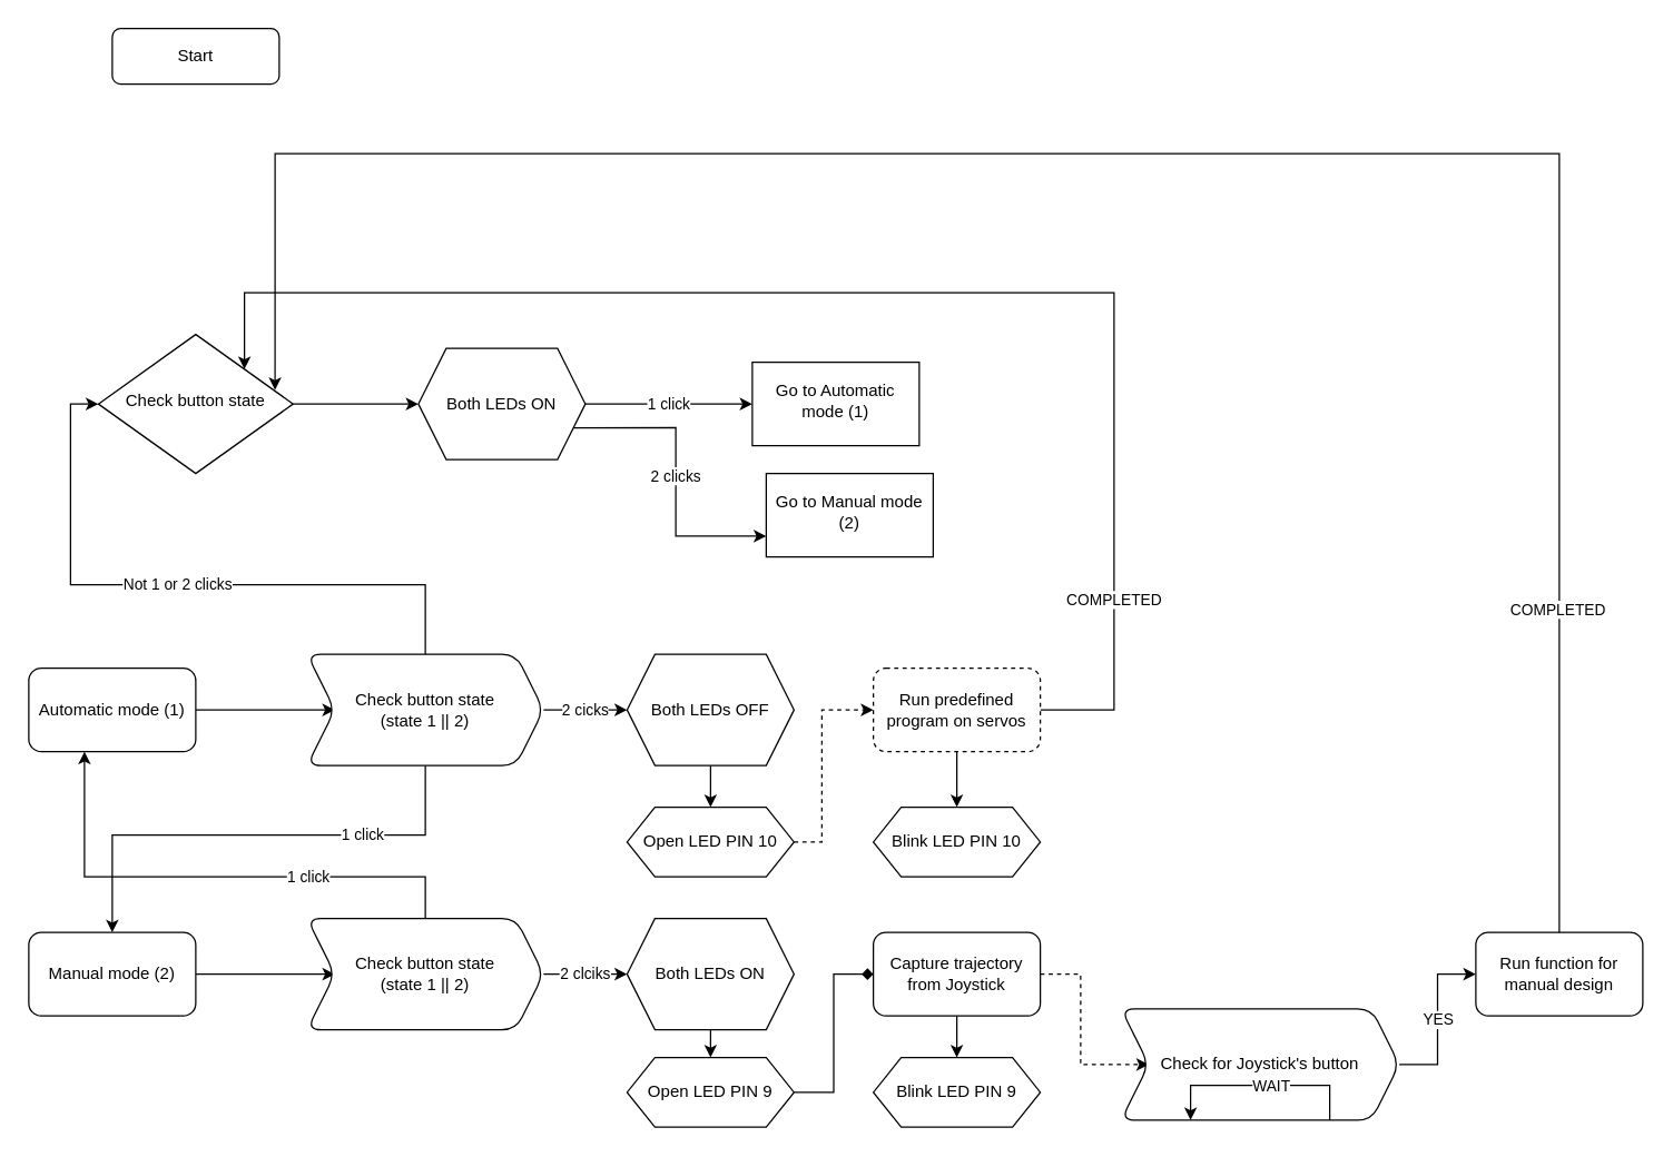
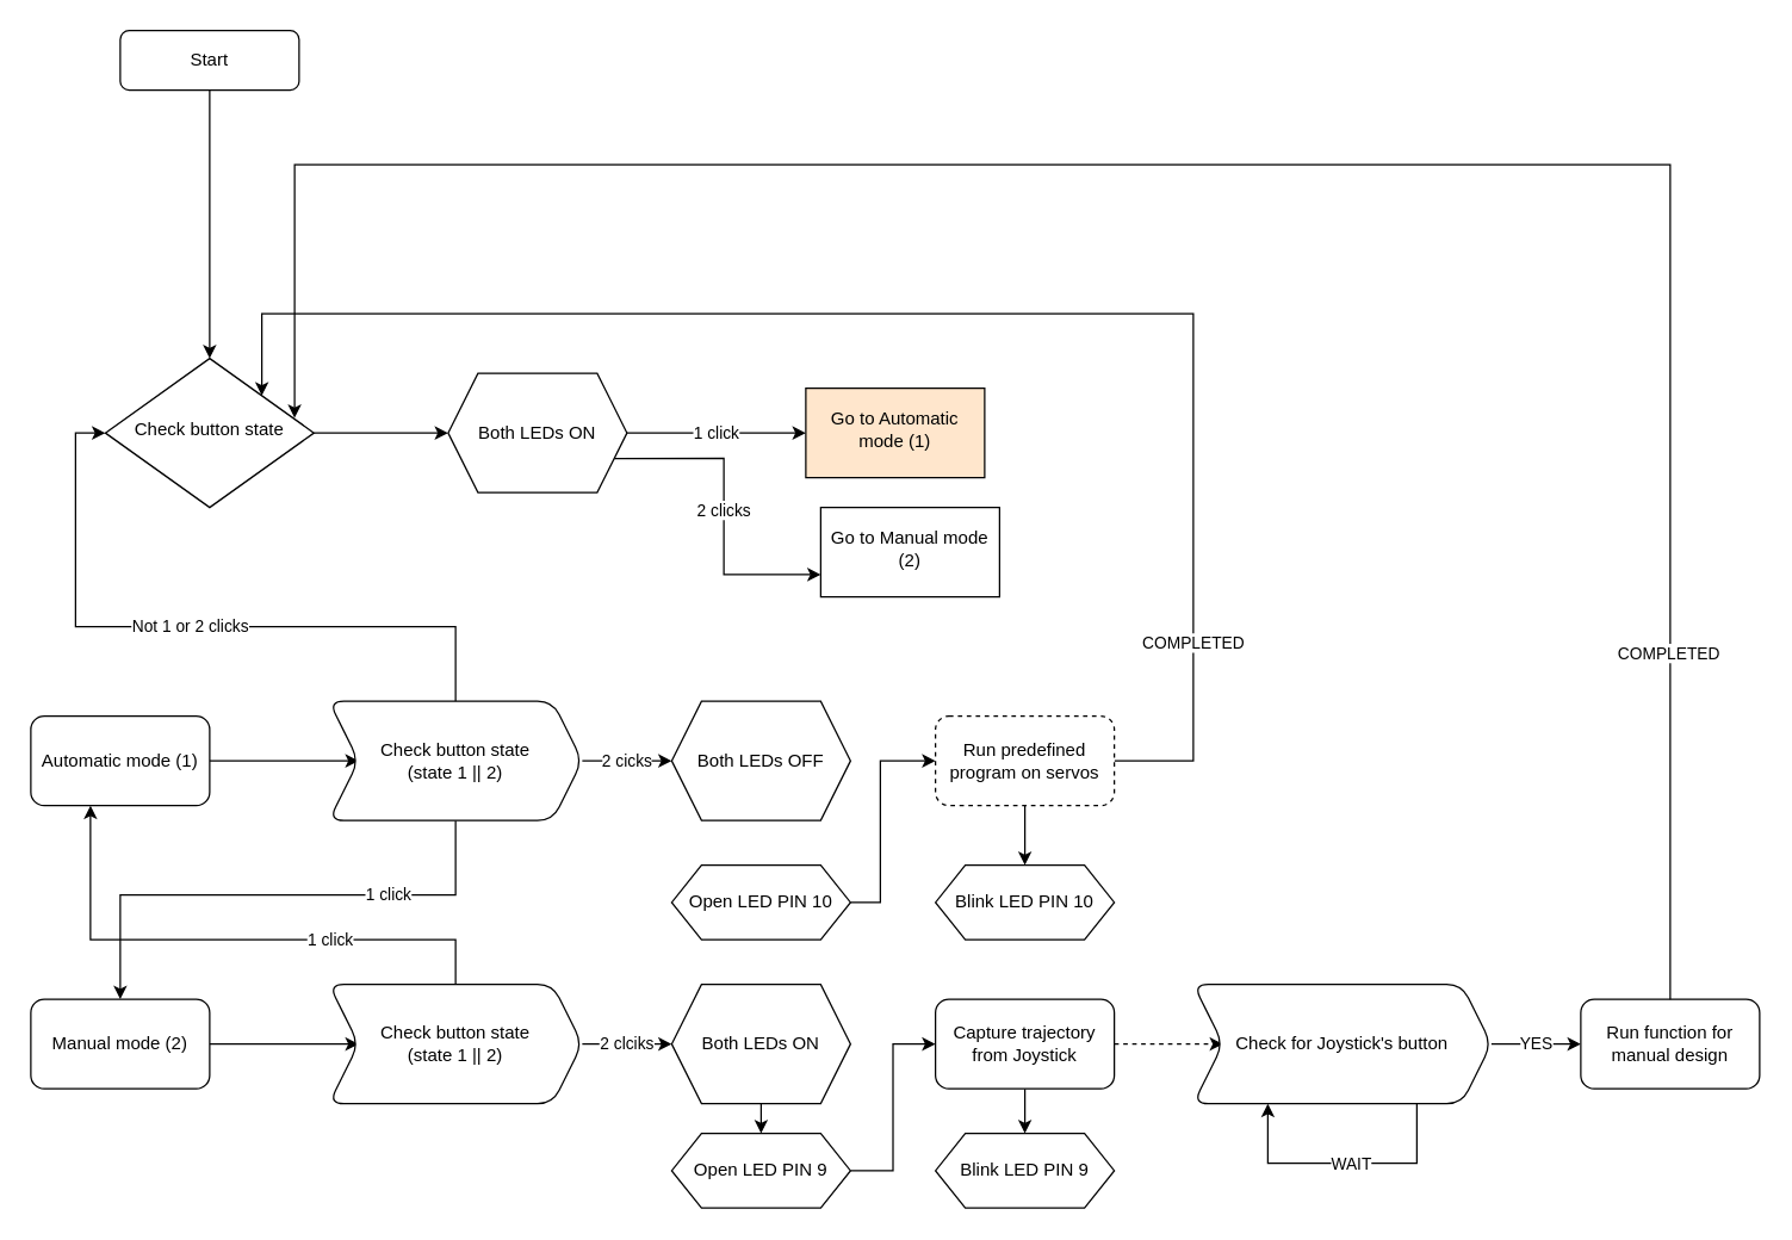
  <mxCell id="0" />
  <mxCell id="1" parent="0" />
+ <mxCell id="2" style="edgeStyle=orthogonalEdgeStyle;rounded=0;orthogonalLoop=1;jettySize=auto;html=1;entryX=0.5;entryY=0;entryDx=0;entryDy=0;" edge="1" parent="1" source="3" target="5"><mxGeometry relative="1" as="geometry" /></mxCell>
  <mxCell id="3" value="Start" style="rounded=1;whiteSpace=wrap;html=1;fontSize=12;glass=0;strokeWidth=1;shadow=0;" parent="1" vertex="1"><mxGeometry x="80" y="20" width="120" height="40" as="geometry" /></mxCell>
  <mxCell id="4" style="edgeStyle=orthogonalEdgeStyle;rounded=0;orthogonalLoop=1;jettySize=auto;html=1;entryX=0;entryY=0.5;entryDx=0;entryDy=0;" edge="1" parent="1" source="5" target="21"><mxGeometry relative="1" as="geometry" /></mxCell>
  <mxCell id="5" value="Check button state" style="rhombus;whiteSpace=wrap;html=1;shadow=0;fontFamily=Helvetica;fontSize=12;align=center;strokeWidth=1;spacing=6;spacingTop=-4;" parent="1" vertex="1"><mxGeometry x="70" y="240" width="140" height="100" as="geometry" /></mxCell>
- <mxCell id="6" value="Go to Automatic mode (1)" style="whiteSpace=wrap;html=1;shadow=0;strokeWidth=1;spacing=6;spacingTop=-4;" vertex="1" parent="1"><mxGeometry x="540" y="260" width="120" height="60" as="geometry" /></mxCell>
+ <mxCell id="6" value="Go to Automatic mode (1)" style="whiteSpace=wrap;html=1;shadow=0;strokeWidth=1;spacing=6;spacingTop=-4;fillColor=#ffe6cc;" vertex="1" parent="1"><mxGeometry x="540" y="260" width="120" height="60" as="geometry" /></mxCell>
  <mxCell id="7" value="Go to Manual mode (2)" style="whiteSpace=wrap;html=1;shadow=0;strokeWidth=1;spacing=6;spacingTop=-4;" vertex="1" parent="1"><mxGeometry x="550" y="340" width="120" height="60" as="geometry" /></mxCell>
  <mxCell id="8" value="" style="edgeStyle=orthogonalEdgeStyle;rounded=0;orthogonalLoop=1;jettySize=auto;html=1;" edge="1" parent="1" source="9" target="14"><mxGeometry relative="1" as="geometry" /></mxCell>
  <mxCell id="9" value="Automatic mode (1)" style="rounded=1;whiteSpace=wrap;html=1;" vertex="1" parent="1"><mxGeometry x="20" y="480" width="120" height="60" as="geometry" /></mxCell>
  <mxCell id="10" value="Not 1 or 2 clicks" style="edgeStyle=orthogonalEdgeStyle;rounded=0;orthogonalLoop=1;jettySize=auto;html=1;entryX=0;entryY=0.5;entryDx=0;entryDy=0;" edge="1" parent="1" source="14" target="5"><mxGeometry x="0.002" relative="1" as="geometry"><Array as="points"><mxPoint x="305" y="420" /><mxPoint x="50" y="420" /><mxPoint x="50" y="290" /></Array><mxPoint as="offset" /></mxGeometry></mxCell>
  <mxCell id="11" style="edgeStyle=orthogonalEdgeStyle;rounded=0;orthogonalLoop=1;jettySize=auto;html=1;entryX=0.5;entryY=0;entryDx=0;entryDy=0;" edge="1" parent="1" source="14" target="23"><mxGeometry relative="1" as="geometry"><Array as="points"><mxPoint x="305" y="600" /><mxPoint x="80" y="600" /></Array></mxGeometry></mxCell>
  <mxCell id="12" value="1 click" style="edgeLabel;html=1;align=center;verticalAlign=middle;resizable=0;points=[];" vertex="1" connectable="0" parent="11"><mxGeometry x="-0.444" y="-1" relative="1" as="geometry"><mxPoint as="offset" /></mxGeometry></mxCell>
  <mxCell id="13" value="2 cicks" style="edgeStyle=orthogonalEdgeStyle;rounded=0;orthogonalLoop=1;jettySize=auto;html=1;entryX=0;entryY=0.5;entryDx=0;entryDy=0;" edge="1" parent="1" source="14" target="32"><mxGeometry relative="1" as="geometry" /></mxCell>
  <mxCell id="14" value="Check button state&lt;br&gt;(state 1 || 2)" style="shape=step;perimeter=stepPerimeter;whiteSpace=wrap;html=1;fixedSize=1;rounded=1;" vertex="1" parent="1"><mxGeometry x="220" y="470" width="170" height="80" as="geometry" /></mxCell>
  <mxCell id="15" style="edgeStyle=orthogonalEdgeStyle;rounded=0;orthogonalLoop=1;jettySize=auto;html=1;entryX=0.5;entryY=0;entryDx=0;entryDy=0;" edge="1" parent="1" source="18" target="35"><mxGeometry relative="1" as="geometry" /></mxCell>
  <mxCell id="16" style="edgeStyle=orthogonalEdgeStyle;rounded=0;orthogonalLoop=1;jettySize=auto;html=1;entryX=1;entryY=0;entryDx=0;entryDy=0;" edge="1" parent="1" source="18" target="5"><mxGeometry relative="1" as="geometry"><Array as="points"><mxPoint x="800" y="510" /><mxPoint x="800" y="210" /><mxPoint x="175" y="210" /></Array></mxGeometry></mxCell>
  <mxCell id="17" value="COMPLETED" style="edgeLabel;html=1;align=center;verticalAlign=middle;resizable=0;points=[];" vertex="1" connectable="0" parent="16"><mxGeometry x="-0.743" y="1" relative="1" as="geometry"><mxPoint as="offset" /></mxGeometry></mxCell>
  <mxCell id="18" value="Run predefined program on servos" style="whiteSpace=wrap;html=1;rounded=1;dashed=1;" vertex="1" parent="1"><mxGeometry x="627" y="480" width="120" height="60" as="geometry" /></mxCell>
  <mxCell id="19" value="1 click" style="edgeStyle=orthogonalEdgeStyle;rounded=0;orthogonalLoop=1;jettySize=auto;html=1;entryX=0;entryY=0.5;entryDx=0;entryDy=0;" edge="1" parent="1" source="21" target="6"><mxGeometry relative="1" as="geometry" /></mxCell>
  <mxCell id="20" value="2 clicks" style="edgeStyle=orthogonalEdgeStyle;rounded=0;orthogonalLoop=1;jettySize=auto;html=1;exitX=1;exitY=0.75;exitDx=0;exitDy=0;entryX=0;entryY=0.75;entryDx=0;entryDy=0;" edge="1" parent="1" source="21" target="7"><mxGeometry relative="1" as="geometry" /></mxCell>
  <mxCell id="21" value="Both LEDs ON" style="shape=hexagon;perimeter=hexagonPerimeter2;whiteSpace=wrap;html=1;fixedSize=1;" vertex="1" parent="1"><mxGeometry x="300" y="250" width="120" height="80" as="geometry" /></mxCell>
  <mxCell id="22" value="" style="edgeStyle=orthogonalEdgeStyle;rounded=0;orthogonalLoop=1;jettySize=auto;html=1;" edge="1" parent="1" source="23" target="27"><mxGeometry relative="1" as="geometry" /></mxCell>
  <mxCell id="23" value="Manual mode (2)" style="rounded=1;whiteSpace=wrap;html=1;" vertex="1" parent="1"><mxGeometry x="20" y="670" width="120" height="60" as="geometry" /></mxCell>
  <mxCell id="24" style="edgeStyle=orthogonalEdgeStyle;rounded=0;orthogonalLoop=1;jettySize=auto;html=1;" edge="1" parent="1" source="27" target="9"><mxGeometry relative="1" as="geometry"><Array as="points"><mxPoint x="305" y="630" /><mxPoint x="60" y="630" /></Array></mxGeometry></mxCell>
  <mxCell id="25" value="1 click" style="edgeLabel;html=1;align=center;verticalAlign=middle;resizable=0;points=[];" vertex="1" connectable="0" parent="24"><mxGeometry x="-0.37" y="-1" relative="1" as="geometry"><mxPoint as="offset" /></mxGeometry></mxCell>
  <mxCell id="26" value="2 clciks" style="edgeStyle=orthogonalEdgeStyle;rounded=0;orthogonalLoop=1;jettySize=auto;html=1;entryX=0;entryY=0.5;entryDx=0;entryDy=0;" edge="1" parent="1" source="27" target="34"><mxGeometry relative="1" as="geometry" /></mxCell>
  <mxCell id="27" value="Check button state&lt;br&gt;(state 1 || 2)" style="shape=step;perimeter=stepPerimeter;whiteSpace=wrap;html=1;fixedSize=1;rounded=1;" vertex="1" parent="1"><mxGeometry x="220" y="660" width="170" height="80" as="geometry" /></mxCell>
  <mxCell id="28" style="edgeStyle=orthogonalEdgeStyle;rounded=0;orthogonalLoop=1;jettySize=auto;html=1;entryX=0.5;entryY=0;entryDx=0;entryDy=0;" edge="1" parent="1" source="30" target="36"><mxGeometry relative="1" as="geometry" /></mxCell>
  <mxCell id="29" style="edgeStyle=orthogonalEdgeStyle;rounded=0;orthogonalLoop=1;jettySize=auto;html=1;exitX=1;exitY=0.5;exitDx=0;exitDy=0;dashed=1;" edge="1" parent="1" source="30" target="38"><mxGeometry relative="1" as="geometry" /></mxCell>
  <mxCell id="30" value="Capture trajectory from Joystick" style="whiteSpace=wrap;html=1;rounded=1;" vertex="1" parent="1"><mxGeometry x="627" y="670" width="120" height="60" as="geometry" /></mxCell>
- <mxCell id="31" style="edgeStyle=orthogonalEdgeStyle;rounded=0;orthogonalLoop=1;jettySize=auto;html=1;entryX=0.5;entryY=0;entryDx=0;entryDy=0;" edge="1" parent="1" source="32" target="45"><mxGeometry relative="1" as="geometry" /></mxCell>
  <mxCell id="32" value="Both LEDs OFF" style="shape=hexagon;perimeter=hexagonPerimeter2;whiteSpace=wrap;html=1;fixedSize=1;" vertex="1" parent="1"><mxGeometry x="450" y="470" width="120" height="80" as="geometry" /></mxCell>
  <mxCell id="33" style="edgeStyle=orthogonalEdgeStyle;rounded=0;orthogonalLoop=1;jettySize=auto;html=1;exitX=0.5;exitY=1;exitDx=0;exitDy=0;entryX=0.5;entryY=0;entryDx=0;entryDy=0;" edge="1" parent="1" source="34" target="47"><mxGeometry relative="1" as="geometry" /></mxCell>
  <mxCell id="34" value="Both LEDs ON" style="shape=hexagon;perimeter=hexagonPerimeter2;whiteSpace=wrap;html=1;fixedSize=1;" vertex="1" parent="1"><mxGeometry x="450" y="660" width="120" height="80" as="geometry" /></mxCell>
  <mxCell id="35" value="Blink LED PIN 10" style="shape=hexagon;perimeter=hexagonPerimeter2;whiteSpace=wrap;html=1;fixedSize=1;" vertex="1" parent="1"><mxGeometry x="627" y="580" width="120" height="50" as="geometry" /></mxCell>
  <mxCell id="36" value="Blink LED PIN 9" style="shape=hexagon;perimeter=hexagonPerimeter2;whiteSpace=wrap;html=1;fixedSize=1;" vertex="1" parent="1"><mxGeometry x="627" y="760" width="120" height="50" as="geometry" /></mxCell>
  <mxCell id="37" value="YES" style="edgeStyle=orthogonalEdgeStyle;rounded=0;orthogonalLoop=1;jettySize=auto;html=1;entryX=0;entryY=0.5;entryDx=0;entryDy=0;" edge="1" parent="1" source="38" target="39"><mxGeometry relative="1" as="geometry" /></mxCell>
- <mxCell id="38" value="Check for Joystick's button" style="shape=step;perimeter=stepPerimeter;whiteSpace=wrap;html=1;fixedSize=1;rounded=1;" vertex="1" parent="1"><mxGeometry x="805" y="725" width="200" height="80" as="geometry" /></mxCell>
+ <mxCell id="38" value="Check for Joystick's button" style="shape=step;perimeter=stepPerimeter;whiteSpace=wrap;html=1;fixedSize=1;rounded=1;" vertex="1" parent="1"><mxGeometry x="800" y="660" width="200" height="80" as="geometry" /></mxCell>
  <mxCell id="39" value="Run function for manual design" style="whiteSpace=wrap;html=1;rounded=1;" vertex="1" parent="1"><mxGeometry x="1060" y="670" width="120" height="60" as="geometry" /></mxCell>
  <mxCell id="40" style="edgeStyle=orthogonalEdgeStyle;rounded=0;orthogonalLoop=1;jettySize=auto;html=1;exitX=0.75;exitY=1;exitDx=0;exitDy=0;entryX=0.25;entryY=1;entryDx=0;entryDy=0;" edge="1" parent="1" source="38" target="38"><mxGeometry relative="1" as="geometry"><Array as="points"><mxPoint x="928" y="780" /><mxPoint x="843" y="780" /></Array></mxGeometry></mxCell>
  <mxCell id="41" value="WAIT" style="edgeLabel;html=1;align=center;verticalAlign=middle;resizable=0;points=[];" vertex="1" connectable="0" parent="40"><mxGeometry x="0.17" y="1" relative="1" as="geometry"><mxPoint x="20" y="-1" as="offset" /></mxGeometry></mxCell>
  <mxCell id="42" style="edgeStyle=orthogonalEdgeStyle;rounded=0;orthogonalLoop=1;jettySize=auto;html=1;entryX=0.907;entryY=0.4;entryDx=0;entryDy=0;entryPerimeter=0;" edge="1" parent="1" source="39" target="5"><mxGeometry relative="1" as="geometry"><Array as="points"><mxPoint x="1120" y="110" /><mxPoint x="197" y="110" /></Array></mxGeometry></mxCell>
  <mxCell id="43" value="COMPLETED" style="edgeLabel;html=1;align=center;verticalAlign=middle;resizable=0;points=[];" vertex="1" connectable="0" parent="42"><mxGeometry x="-0.718" y="2" relative="1" as="geometry"><mxPoint as="offset" /></mxGeometry></mxCell>
- <mxCell id="44" style="edgeStyle=orthogonalEdgeStyle;rounded=0;orthogonalLoop=1;jettySize=auto;html=1;dashed=1;" edge="1" parent="1" source="45" target="18"><mxGeometry relative="1" as="geometry"><Array as="points"><mxPoint x="590" y="605" /><mxPoint x="590" y="510" /></Array></mxGeometry></mxCell>
+ <mxCell id="44" style="edgeStyle=orthogonalEdgeStyle;rounded=0;orthogonalLoop=1;jettySize=auto;html=1;" edge="1" parent="1" source="45" target="18"><mxGeometry relative="1" as="geometry"><Array as="points"><mxPoint x="590" y="605" /><mxPoint x="590" y="510" /></Array></mxGeometry></mxCell>
  <mxCell id="45" value="Open LED PIN 10" style="shape=hexagon;perimeter=hexagonPerimeter2;whiteSpace=wrap;html=1;fixedSize=1;" vertex="1" parent="1"><mxGeometry x="450" y="580" width="120" height="50" as="geometry" /></mxCell>
- <mxCell id="46" style="edgeStyle=orthogonalEdgeStyle;rounded=0;orthogonalLoop=1;jettySize=auto;html=1;entryX=0;entryY=0.5;entryDx=0;entryDy=0;endArrow=diamond;" edge="1" parent="1" source="47" target="30"><mxGeometry relative="1" as="geometry" /></mxCell>
+ <mxCell id="46" style="edgeStyle=orthogonalEdgeStyle;rounded=0;orthogonalLoop=1;jettySize=auto;html=1;entryX=0;entryY=0.5;entryDx=0;entryDy=0;" edge="1" parent="1" source="47" target="30"><mxGeometry relative="1" as="geometry" /></mxCell>
  <mxCell id="47" value="Open LED PIN 9" style="shape=hexagon;perimeter=hexagonPerimeter2;whiteSpace=wrap;html=1;fixedSize=1;" vertex="1" parent="1"><mxGeometry x="450" y="760" width="120" height="50" as="geometry" /></mxCell>
